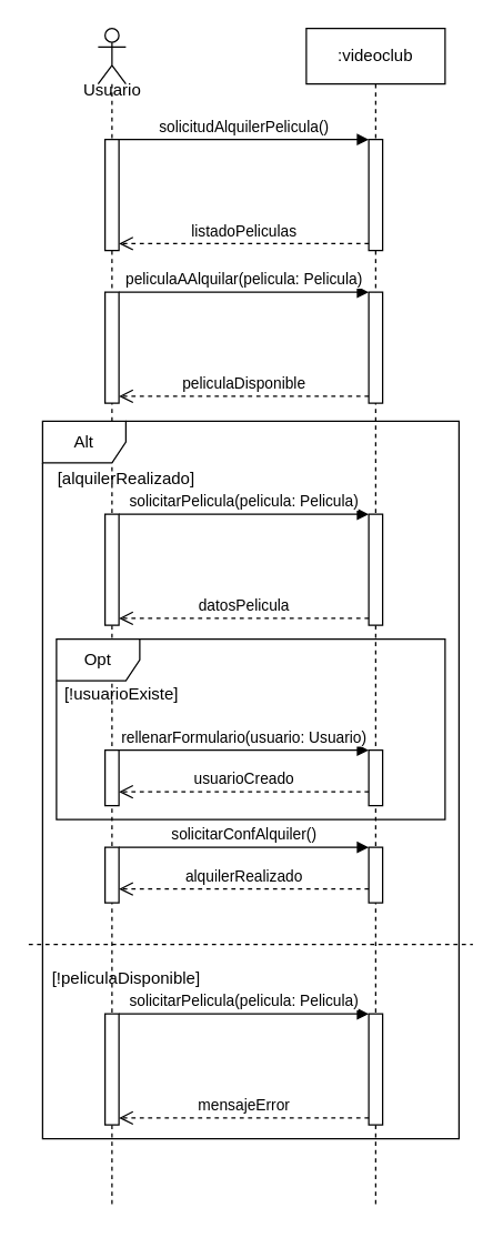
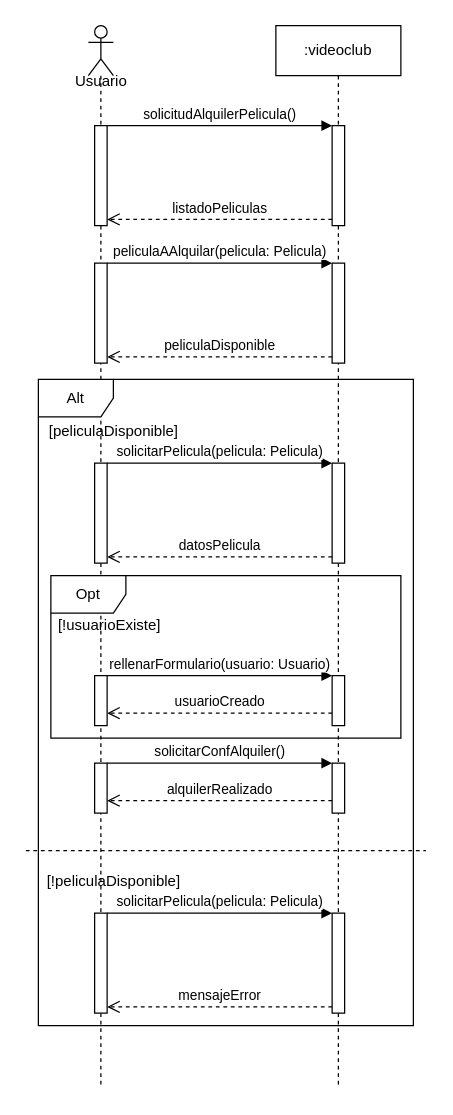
  <mxCell id="0" />
  <mxCell id="1" parent="0" />
  <mxCell id="2" value="" style="shape=umlLifeline;perimeter=lifelinePerimeter;whiteSpace=wrap;html=1;container=1;dropTarget=0;collapsible=0;recursiveResize=0;outlineConnect=0;portConstraint=eastwest;newEdgeStyle={&quot;edgeStyle&quot;:&quot;elbowEdgeStyle&quot;,&quot;elbow&quot;:&quot;vertical&quot;,&quot;curved&quot;:0,&quot;rounded&quot;:0};participant=umlActor;" vertex="1" parent="1"><mxGeometry x="70" width="20" height="850" as="geometry" y="20" /></mxCell>
  <mxCell id="3" value=":videoclub" style="shape=umlLifeline;perimeter=lifelinePerimeter;whiteSpace=wrap;html=1;container=1;dropTarget=0;collapsible=0;recursiveResize=0;outlineConnect=0;portConstraint=eastwest;newEdgeStyle={&quot;edgeStyle&quot;:&quot;elbowEdgeStyle&quot;,&quot;elbow&quot;:&quot;vertical&quot;,&quot;curved&quot;:0,&quot;rounded&quot;:0};" vertex="1" parent="1"><mxGeometry x="220" width="100" height="850" as="geometry" y="20" /></mxCell>
  <mxCell id="4" value="" style="html=1;points=[];perimeter=orthogonalPerimeter;outlineConnect=0;targetShapes=umlLifeline;portConstraint=eastwest;newEdgeStyle={&quot;edgeStyle&quot;:&quot;elbowEdgeStyle&quot;,&quot;elbow&quot;:&quot;vertical&quot;,&quot;curved&quot;:0,&quot;rounded&quot;:0};" vertex="1" parent="3"><mxGeometry x="45" y="190" width="10" height="80" as="geometry" /></mxCell>
  <mxCell id="5" value="peliculaAAlquilar(pelicula: Pelicula)" style="html=1;verticalAlign=bottom;endArrow=block;edgeStyle=elbowEdgeStyle;elbow=vertical;curved=0;rounded=0;" edge="1" parent="3" target="4"><mxGeometry relative="1" as="geometry"><mxPoint x="-135" y="190" as="sourcePoint" /></mxGeometry></mxCell>
  <mxCell id="6" value="peliculaDisponible" style="html=1;verticalAlign=bottom;endArrow=open;dashed=1;endSize=8;edgeStyle=elbowEdgeStyle;elbow=vertical;curved=0;rounded=0;" edge="1" parent="3" source="4"><mxGeometry relative="1" as="geometry"><mxPoint x="-135" y="265" as="targetPoint" /></mxGeometry></mxCell>
  <mxCell id="7" value="" style="html=1;points=[];perimeter=orthogonalPerimeter;outlineConnect=0;targetShapes=umlLifeline;portConstraint=eastwest;newEdgeStyle={&quot;edgeStyle&quot;:&quot;elbowEdgeStyle&quot;,&quot;elbow&quot;:&quot;vertical&quot;,&quot;curved&quot;:0,&quot;rounded&quot;:0};" vertex="1" parent="3"><mxGeometry x="-145" y="190" width="10" height="80" as="geometry" /></mxCell>
  <mxCell id="8" value="" style="html=1;points=[];perimeter=orthogonalPerimeter;outlineConnect=0;targetShapes=umlLifeline;portConstraint=eastwest;newEdgeStyle={&quot;edgeStyle&quot;:&quot;elbowEdgeStyle&quot;,&quot;elbow&quot;:&quot;vertical&quot;,&quot;curved&quot;:0,&quot;rounded&quot;:0};" vertex="1" parent="3"><mxGeometry x="45" y="710" width="10" height="80" as="geometry" /></mxCell>
  <mxCell id="9" value="solicitarPelicula(pelicula: Pelicula)" style="html=1;verticalAlign=bottom;endArrow=block;edgeStyle=elbowEdgeStyle;elbow=vertical;curved=0;rounded=0;" edge="1" target="8" parent="3"><mxGeometry relative="1" as="geometry"><mxPoint x="-135" y="710" as="sourcePoint" /></mxGeometry></mxCell>
  <mxCell id="10" value="mensajeError" style="html=1;verticalAlign=bottom;endArrow=open;dashed=1;endSize=8;edgeStyle=elbowEdgeStyle;elbow=vertical;curved=0;rounded=0;" edge="1" source="8" parent="3"><mxGeometry relative="1" as="geometry"><mxPoint x="-135" y="785" as="targetPoint" /></mxGeometry></mxCell>
  <mxCell id="11" value="" style="html=1;points=[];perimeter=orthogonalPerimeter;outlineConnect=0;targetShapes=umlLifeline;portConstraint=eastwest;newEdgeStyle={&quot;edgeStyle&quot;:&quot;elbowEdgeStyle&quot;,&quot;elbow&quot;:&quot;vertical&quot;,&quot;curved&quot;:0,&quot;rounded&quot;:0};" vertex="1" parent="3"><mxGeometry x="-145" y="710" width="10" height="80" as="geometry" /></mxCell>
  <mxCell id="12" value="[!peliculaDisponible]" style="text;html=1;align=center;verticalAlign=middle;resizable=0;points=[];autosize=1;strokeColor=none;fillColor=none;" vertex="1" parent="3"><mxGeometry x="-195" y="670" width="130" height="30" as="geometry" /></mxCell>
  <mxCell id="13" value="" style="html=1;points=[];perimeter=orthogonalPerimeter;outlineConnect=0;targetShapes=umlLifeline;portConstraint=eastwest;newEdgeStyle={&quot;edgeStyle&quot;:&quot;elbowEdgeStyle&quot;,&quot;elbow&quot;:&quot;vertical&quot;,&quot;curved&quot;:0,&quot;rounded&quot;:0};" vertex="1" parent="3"><mxGeometry x="45" y="520" width="10" height="40" as="geometry" /></mxCell>
  <mxCell id="14" value="rellenarFormulario(usuario: Usuario)" style="html=1;verticalAlign=bottom;endArrow=block;edgeStyle=elbowEdgeStyle;elbow=vertical;curved=0;rounded=0;" edge="1" target="13" parent="3"><mxGeometry relative="1" as="geometry"><mxPoint x="-135" y="520" as="sourcePoint" /></mxGeometry></mxCell>
  <mxCell id="15" value="usuarioCreado" style="html=1;verticalAlign=bottom;endArrow=open;dashed=1;endSize=8;edgeStyle=elbowEdgeStyle;elbow=vertical;curved=0;rounded=0;" edge="1" source="13" parent="3" target="16"><mxGeometry relative="1" as="geometry"><mxPoint x="-130" y="550" as="targetPoint" /><Array as="points"><mxPoint x="-40" y="550" /></Array></mxGeometry></mxCell>
  <mxCell id="16" value="" style="html=1;points=[];perimeter=orthogonalPerimeter;outlineConnect=0;targetShapes=umlLifeline;portConstraint=eastwest;newEdgeStyle={&quot;edgeStyle&quot;:&quot;elbowEdgeStyle&quot;,&quot;elbow&quot;:&quot;vertical&quot;,&quot;curved&quot;:0,&quot;rounded&quot;:0};" vertex="1" parent="3"><mxGeometry x="-145" y="520" width="10" height="40" as="geometry" /></mxCell>
  <mxCell id="17" value="" style="html=1;points=[];perimeter=orthogonalPerimeter;outlineConnect=0;targetShapes=umlLifeline;portConstraint=eastwest;newEdgeStyle={&quot;edgeStyle&quot;:&quot;elbowEdgeStyle&quot;,&quot;elbow&quot;:&quot;vertical&quot;,&quot;curved&quot;:0,&quot;rounded&quot;:0};" vertex="1" parent="3"><mxGeometry x="45" y="590" width="10" height="40" as="geometry" /></mxCell>
  <mxCell id="18" value="solicitarConfAlquiler()" style="html=1;verticalAlign=bottom;endArrow=block;edgeStyle=elbowEdgeStyle;elbow=vertical;curved=0;rounded=0;" edge="1" target="17" parent="3"><mxGeometry relative="1" as="geometry"><mxPoint x="-135" y="590" as="sourcePoint" /></mxGeometry></mxCell>
  <mxCell id="19" value="alquilerRealizado" style="html=1;verticalAlign=bottom;endArrow=open;dashed=1;endSize=8;edgeStyle=elbowEdgeStyle;elbow=vertical;curved=0;rounded=0;" edge="1" source="17" target="20" parent="3"><mxGeometry relative="1" as="geometry"><mxPoint x="-130" y="620" as="targetPoint" /><Array as="points"><mxPoint x="-40" y="620" /></Array></mxGeometry></mxCell>
  <mxCell id="20" value="" style="html=1;points=[];perimeter=orthogonalPerimeter;outlineConnect=0;targetShapes=umlLifeline;portConstraint=eastwest;newEdgeStyle={&quot;edgeStyle&quot;:&quot;elbowEdgeStyle&quot;,&quot;elbow&quot;:&quot;vertical&quot;,&quot;curved&quot;:0,&quot;rounded&quot;:0};" vertex="1" parent="3"><mxGeometry x="-145" y="590" width="10" height="40" as="geometry" /></mxCell>
  <mxCell id="21" value="" style="html=1;points=[];perimeter=orthogonalPerimeter;outlineConnect=0;targetShapes=umlLifeline;portConstraint=eastwest;newEdgeStyle={&quot;edgeStyle&quot;:&quot;elbowEdgeStyle&quot;,&quot;elbow&quot;:&quot;vertical&quot;,&quot;curved&quot;:0,&quot;rounded&quot;:0};" vertex="1" parent="1"><mxGeometry x="265" y="100" width="10" height="80" as="geometry" /></mxCell>
  <mxCell id="22" value="solicitudAlquilerPelicula()" style="html=1;verticalAlign=bottom;endArrow=block;edgeStyle=elbowEdgeStyle;elbow=vertical;curved=0;rounded=0;" edge="1" parent="1" target="21"><mxGeometry relative="1" as="geometry"><mxPoint x="85" y="100" as="sourcePoint" /></mxGeometry></mxCell>
  <mxCell id="23" value="listadoPeliculas" style="html=1;verticalAlign=bottom;endArrow=open;dashed=1;endSize=8;edgeStyle=elbowEdgeStyle;elbow=vertical;curved=0;rounded=0;" edge="1" parent="1" source="21"><mxGeometry relative="1" as="geometry"><mxPoint x="85" y="175" as="targetPoint" /></mxGeometry></mxCell>
  <mxCell id="24" value="" style="html=1;points=[];perimeter=orthogonalPerimeter;outlineConnect=0;targetShapes=umlLifeline;portConstraint=eastwest;newEdgeStyle={&quot;edgeStyle&quot;:&quot;elbowEdgeStyle&quot;,&quot;elbow&quot;:&quot;vertical&quot;,&quot;curved&quot;:0,&quot;rounded&quot;:0};" vertex="1" parent="1"><mxGeometry x="75" y="100" width="10" height="80" as="geometry" /></mxCell>
  <mxCell id="25" value="Usuario" style="text;html=1;align=center;verticalAlign=middle;resizable=0;points=[];autosize=1;strokeColor=none;fillColor=none;" vertex="1" parent="1"><mxGeometry x="50" y="50" width="60" height="30" as="geometry" /></mxCell>
  <mxCell id="26" value="Alt" style="shape=umlFrame;whiteSpace=wrap;html=1;pointerEvents=0;" vertex="1" parent="1"><mxGeometry x="30" y="303" width="300" height="517" as="geometry" /></mxCell>
- <mxCell id="27" value="[alquilerRealizado]" style="text;html=1;align=center;verticalAlign=middle;resizable=0;points=[];autosize=1;strokeColor=none;fillColor=none;" vertex="1" parent="1"><mxGeometry x="25" y="330" width="130" height="30" as="geometry" /></mxCell>
+ <mxCell id="27" value="[peliculaDisponible]" style="text;html=1;align=center;verticalAlign=middle;resizable=0;points=[];autosize=1;strokeColor=none;fillColor=none;" vertex="1" parent="1"><mxGeometry x="25" y="330" width="130" height="30" as="geometry" /></mxCell>
  <mxCell id="28" value="" style="endArrow=none;dashed=1;html=1;rounded=0;" edge="1" parent="1"><mxGeometry width="50" height="50" relative="1" as="geometry"><mxPoint x="20" y="680" as="sourcePoint" /><mxPoint x="340" y="680" as="targetPoint" /></mxGeometry></mxCell>
  <mxCell id="29" value="" style="html=1;points=[];perimeter=orthogonalPerimeter;outlineConnect=0;targetShapes=umlLifeline;portConstraint=eastwest;newEdgeStyle={&quot;edgeStyle&quot;:&quot;elbowEdgeStyle&quot;,&quot;elbow&quot;:&quot;vertical&quot;,&quot;curved&quot;:0,&quot;rounded&quot;:0};" vertex="1" parent="1"><mxGeometry x="265" y="370" width="10" height="80" as="geometry" /></mxCell>
  <mxCell id="30" value="solicitarPelicula(pelicula: Pelicula)" style="html=1;verticalAlign=bottom;endArrow=block;edgeStyle=elbowEdgeStyle;elbow=vertical;curved=0;rounded=0;" edge="1" target="29" parent="1"><mxGeometry relative="1" as="geometry"><mxPoint x="85" y="370" as="sourcePoint" /></mxGeometry></mxCell>
  <mxCell id="31" value="datosPelicula" style="html=1;verticalAlign=bottom;endArrow=open;dashed=1;endSize=8;edgeStyle=elbowEdgeStyle;elbow=vertical;curved=0;rounded=0;" edge="1" source="29" parent="1"><mxGeometry relative="1" as="geometry"><mxPoint x="85" y="445" as="targetPoint" /></mxGeometry></mxCell>
  <mxCell id="32" value="" style="html=1;points=[];perimeter=orthogonalPerimeter;outlineConnect=0;targetShapes=umlLifeline;portConstraint=eastwest;newEdgeStyle={&quot;edgeStyle&quot;:&quot;elbowEdgeStyle&quot;,&quot;elbow&quot;:&quot;vertical&quot;,&quot;curved&quot;:0,&quot;rounded&quot;:0};" vertex="1" parent="1"><mxGeometry x="75" y="370" width="10" height="80" as="geometry" /></mxCell>
  <mxCell id="33" value="Opt" style="shape=umlFrame;whiteSpace=wrap;html=1;pointerEvents=0;" vertex="1" parent="1"><mxGeometry x="40" y="460" width="280" height="130" as="geometry" /></mxCell>
  <mxCell id="34" value="&amp;nbsp; &amp;nbsp; [!usuarioExiste]" style="text;html=1;align=center;verticalAlign=middle;resizable=0;points=[];autosize=1;strokeColor=none;fillColor=none;" vertex="1" parent="1"><mxGeometry x="20" y="485" width="120" height="30" as="geometry" /></mxCell>
  <mxCell id="35" value="" style="ellipse;whiteSpace=wrap;html=1;align=center;aspect=fixed;fillColor=none;strokeColor=none;resizable=0;perimeter=centerPerimeter;rotatable=0;allowArrows=0;points=[];outlineConnect=1;" vertex="1" parent="1"><mxGeometry x="85" y="490" width="10" height="10" as="geometry" /></mxCell>
